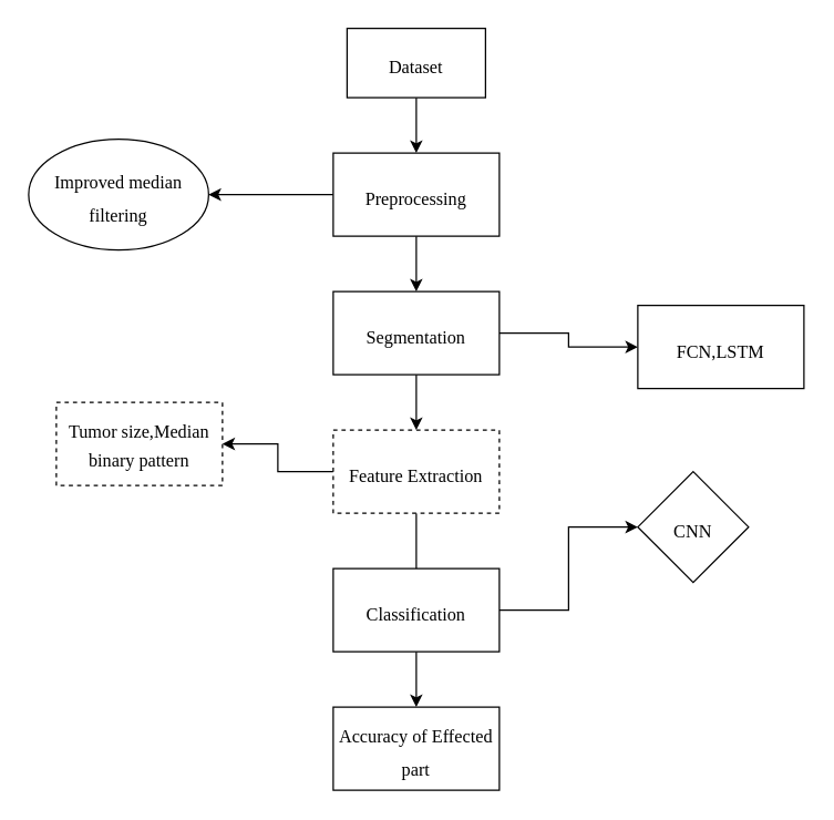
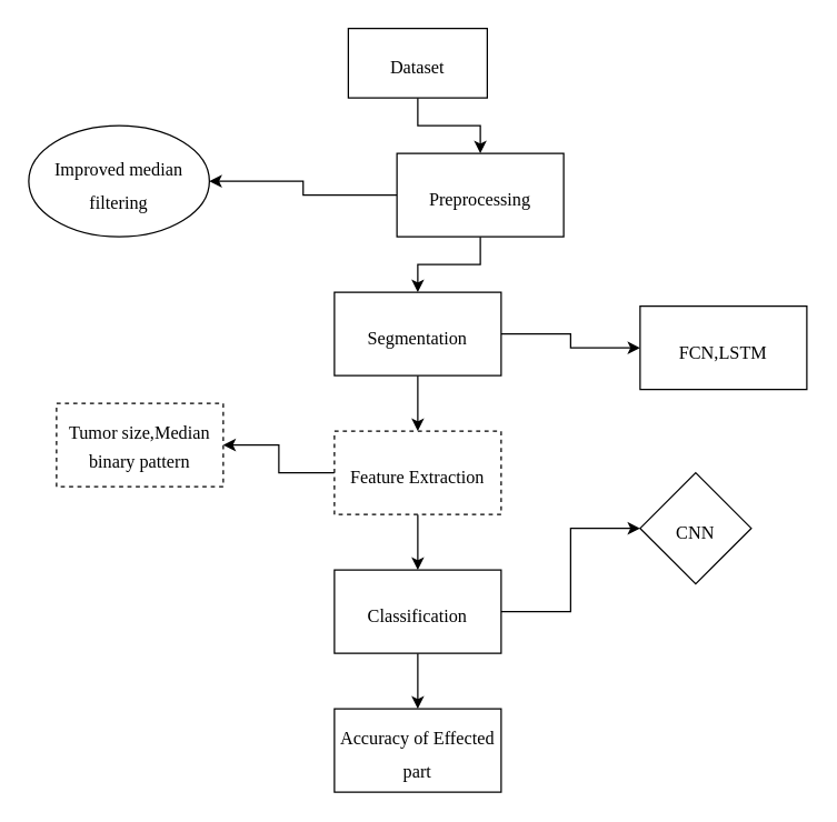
  <mxCell id="0" />
  <mxCell id="1" parent="0" />
  <mxCell id="2" value="" style="edgeStyle=orthogonalEdgeStyle;rounded=0;hachureGap=4;orthogonalLoop=1;jettySize=auto;html=1;fontFamily=Architects Daughter;fontSource=https%3A%2F%2Ffonts.googleapis.com%2Fcss%3Ffamily%3DArchitects%2BDaughter;fontSize=16;" edge="1" parent="1" source="3" target="6"><mxGeometry relative="1" as="geometry" /></mxCell>
  <mxCell id="3" value="&lt;font style=&quot;font-size: 13px;&quot; face=&quot;Verdana&quot;&gt;Dataset&lt;/font&gt;" style="rounded=0;whiteSpace=wrap;html=1;hachureGap=4;fontFamily=Architects Daughter;fontSource=https%3A%2F%2Ffonts.googleapis.com%2Fcss%3Ffamily%3DArchitects%2BDaughter;fontSize=20;" vertex="1" parent="1"><mxGeometry x="250" y="20" width="100" height="50" as="geometry" /></mxCell>
  <mxCell id="4" value="" style="edgeStyle=orthogonalEdgeStyle;rounded=0;hachureGap=4;orthogonalLoop=1;jettySize=auto;html=1;fontFamily=Architects Daughter;fontSource=https%3A%2F%2Ffonts.googleapis.com%2Fcss%3Ffamily%3DArchitects%2BDaughter;fontSize=16;" edge="1" parent="1" source="6" target="7"><mxGeometry relative="1" as="geometry" /></mxCell>
  <mxCell id="5" value="" style="edgeStyle=orthogonalEdgeStyle;rounded=0;hachureGap=4;orthogonalLoop=1;jettySize=auto;html=1;fontFamily=Architects Daughter;fontSource=https%3A%2F%2Ffonts.googleapis.com%2Fcss%3Ffamily%3DArchitects%2BDaughter;fontSize=16;" edge="1" parent="1" source="6" target="10"><mxGeometry relative="1" as="geometry" /></mxCell>
- <mxCell id="6" value="&lt;font style=&quot;font-size: 13px;&quot; face=&quot;Verdana&quot;&gt;Preprocessing&lt;/font&gt;" style="rounded=0;whiteSpace=wrap;html=1;hachureGap=4;fontFamily=Architects Daughter;fontSource=https%3A%2F%2Ffonts.googleapis.com%2Fcss%3Ffamily%3DArchitects%2BDaughter;fontSize=20;" vertex="1" parent="1"><mxGeometry x="240" y="110" width="120" height="60" as="geometry" /></mxCell>
- <mxCell id="7" value="&lt;font style=&quot;font-size: 13px;&quot; face=&quot;Verdana&quot;&gt;Improved median filtering&lt;/font&gt;" style="ellipse;whiteSpace=wrap;html=1;hachureGap=4;fontFamily=Architects Daughter;fontSource=https%3A%2F%2Ffonts.googleapis.com%2Fcss%3Ffamily%3DArchitects%2BDaughter;fontSize=20;" vertex="1" parent="1"><mxGeometry x="20" y="100" width="130" height="80" as="geometry" /></mxCell>
+ <mxCell id="6" value="&lt;font style=&quot;font-size: 13px;&quot; face=&quot;Verdana&quot;&gt;Preprocessing&lt;/font&gt;" style="rounded=0;whiteSpace=wrap;html=1;hachureGap=4;fontFamily=Architects Daughter;fontSource=https%3A%2F%2Ffonts.googleapis.com%2Fcss%3Ffamily%3DArchitects%2BDaughter;fontSize=20;" vertex="1" parent="1"><mxGeometry x="285" y="110" width="120" height="60" as="geometry" /></mxCell>
+ <mxCell id="7" value="&lt;font style=&quot;font-size: 13px;&quot; face=&quot;Verdana&quot;&gt;Improved median filtering&lt;/font&gt;" style="ellipse;whiteSpace=wrap;html=1;hachureGap=4;fontFamily=Architects Daughter;fontSource=https%3A%2F%2Ffonts.googleapis.com%2Fcss%3Ffamily%3DArchitects%2BDaughter;fontSize=20;" vertex="1" parent="1"><mxGeometry x="20" y="90" width="130" height="80" as="geometry" /></mxCell>
  <mxCell id="8" value="" style="edgeStyle=orthogonalEdgeStyle;rounded=0;hachureGap=4;orthogonalLoop=1;jettySize=auto;html=1;fontFamily=Architects Daughter;fontSource=https%3A%2F%2Ffonts.googleapis.com%2Fcss%3Ffamily%3DArchitects%2BDaughter;fontSize=16;" edge="1" parent="1" source="10" target="13"><mxGeometry relative="1" as="geometry" /></mxCell>
  <mxCell id="9" value="" style="edgeStyle=orthogonalEdgeStyle;rounded=0;hachureGap=4;orthogonalLoop=1;jettySize=auto;html=1;fontFamily=Architects Daughter;fontSource=https%3A%2F%2Ffonts.googleapis.com%2Fcss%3Ffamily%3DArchitects%2BDaughter;fontSize=16;" edge="1" parent="1" source="10" target="19"><mxGeometry relative="1" as="geometry" /></mxCell>
  <mxCell id="10" value="&lt;font style=&quot;font-size: 13px;&quot; face=&quot;Verdana&quot;&gt;Segmentation&lt;/font&gt;" style="rounded=0;whiteSpace=wrap;html=1;hachureGap=4;fontFamily=Architects Daughter;fontSource=https%3A%2F%2Ffonts.googleapis.com%2Fcss%3Ffamily%3DArchitects%2BDaughter;fontSize=20;" vertex="1" parent="1"><mxGeometry x="240" y="210" width="120" height="60" as="geometry" /></mxCell>
  <mxCell id="11" value="" style="edgeStyle=orthogonalEdgeStyle;rounded=0;hachureGap=4;orthogonalLoop=1;jettySize=auto;html=1;fontFamily=Architects Daughter;fontSource=https%3A%2F%2Ffonts.googleapis.com%2Fcss%3Ffamily%3DArchitects%2BDaughter;fontSize=16;" edge="1" parent="1" source="13" target="14"><mxGeometry relative="1" as="geometry" /></mxCell>
- <mxCell id="12" value="" style="edgeStyle=orthogonalEdgeStyle;rounded=0;hachureGap=4;orthogonalLoop=1;jettySize=auto;html=1;fontFamily=Architects Daughter;fontSource=https%3A%2F%2Ffonts.googleapis.com%2Fcss%3Ffamily%3DArchitects%2BDaughter;fontSize=16;endArrow=none;" edge="1" parent="1" source="13" target="17"><mxGeometry relative="1" as="geometry" /></mxCell>
+ <mxCell id="12" value="" style="edgeStyle=orthogonalEdgeStyle;rounded=0;hachureGap=4;orthogonalLoop=1;jettySize=auto;html=1;fontFamily=Architects Daughter;fontSource=https%3A%2F%2Ffonts.googleapis.com%2Fcss%3Ffamily%3DArchitects%2BDaughter;fontSize=16;" edge="1" parent="1" source="13" target="17"><mxGeometry relative="1" as="geometry" /></mxCell>
  <mxCell id="13" value="&lt;font style=&quot;font-size: 13px;&quot; face=&quot;Verdana&quot;&gt;Feature Extraction&lt;/font&gt;" style="rounded=0;whiteSpace=wrap;html=1;hachureGap=4;fontFamily=Architects Daughter;fontSource=https%3A%2F%2Ffonts.googleapis.com%2Fcss%3Ffamily%3DArchitects%2BDaughter;fontSize=20;dashed=1;" vertex="1" parent="1"><mxGeometry x="240" y="310" width="120" height="60" as="geometry" /></mxCell>
  <mxCell id="14" value="&lt;p style=&quot;line-height: 90%;&quot;&gt;&lt;font style=&quot;font-size: 13px;&quot; face=&quot;Verdana&quot;&gt;Tumor size,Median binary pattern&lt;/font&gt;&lt;/p&gt;" style="rounded=0;whiteSpace=wrap;html=1;hachureGap=4;fontFamily=Architects Daughter;fontSource=https%3A%2F%2Ffonts.googleapis.com%2Fcss%3Ffamily%3DArchitects%2BDaughter;fontSize=20;dashed=1;" vertex="1" parent="1"><mxGeometry x="40" y="290" width="120" height="60" as="geometry" /></mxCell>
  <mxCell id="15" value="" style="edgeStyle=orthogonalEdgeStyle;rounded=0;hachureGap=4;orthogonalLoop=1;jettySize=auto;html=1;fontFamily=Architects Daughter;fontSource=https%3A%2F%2Ffonts.googleapis.com%2Fcss%3Ffamily%3DArchitects%2BDaughter;fontSize=16;" edge="1" parent="1" source="17" target="18"><mxGeometry relative="1" as="geometry" /></mxCell>
  <mxCell id="16" value="" style="edgeStyle=orthogonalEdgeStyle;rounded=0;hachureGap=4;orthogonalLoop=1;jettySize=auto;html=1;fontFamily=Architects Daughter;fontSource=https%3A%2F%2Ffonts.googleapis.com%2Fcss%3Ffamily%3DArchitects%2BDaughter;fontSize=16;" edge="1" parent="1" source="17" target="20"><mxGeometry relative="1" as="geometry" /></mxCell>
  <mxCell id="17" value="&lt;font style=&quot;font-size: 13px;&quot; face=&quot;Verdana&quot;&gt;Classification&lt;/font&gt;" style="rounded=0;whiteSpace=wrap;html=1;hachureGap=4;fontFamily=Architects Daughter;fontSource=https%3A%2F%2Ffonts.googleapis.com%2Fcss%3Ffamily%3DArchitects%2BDaughter;fontSize=20;" vertex="1" parent="1"><mxGeometry x="240" y="410" width="120" height="60" as="geometry" /></mxCell>
  <mxCell id="18" value="&lt;font style=&quot;font-size: 13px;&quot; face=&quot;Verdana&quot;&gt;Accuracy of Effected part&lt;/font&gt;" style="rounded=0;whiteSpace=wrap;html=1;hachureGap=4;fontFamily=Architects Daughter;fontSource=https%3A%2F%2Ffonts.googleapis.com%2Fcss%3Ffamily%3DArchitects%2BDaughter;fontSize=20;" vertex="1" parent="1"><mxGeometry x="240" y="510" width="120" height="60" as="geometry" /></mxCell>
  <mxCell id="19" value="&lt;font style=&quot;font-size: 13px;&quot; face=&quot;Verdana&quot;&gt;FCN,LSTM&lt;/font&gt;" style="rounded=0;whiteSpace=wrap;html=1;hachureGap=4;fontFamily=Architects Daughter;fontSource=https%3A%2F%2Ffonts.googleapis.com%2Fcss%3Ffamily%3DArchitects%2BDaughter;fontSize=20;" vertex="1" parent="1"><mxGeometry x="460" y="220" width="120" height="60" as="geometry" /></mxCell>
  <mxCell id="20" value="&lt;font style=&quot;font-size: 13px;&quot; face=&quot;Verdana&quot;&gt;CNN&lt;/font&gt;" style="rhombus;whiteSpace=wrap;html=1;hachureGap=4;fontFamily=Architects Daughter;fontSource=https%3A%2F%2Ffonts.googleapis.com%2Fcss%3Ffamily%3DArchitects%2BDaughter;fontSize=20;" vertex="1" parent="1"><mxGeometry x="460" y="340" width="80" height="80" as="geometry" /></mxCell>
